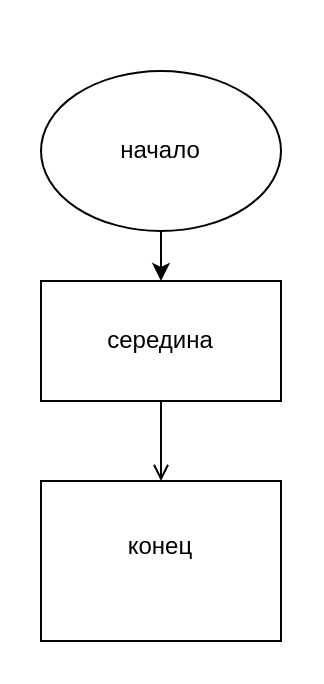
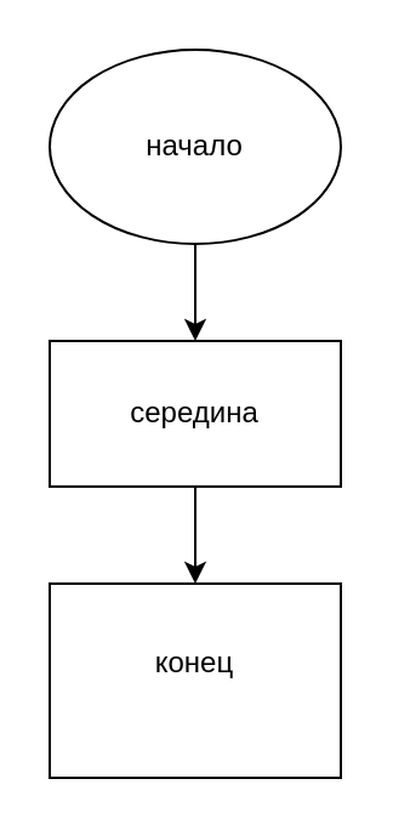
  <mxCell id="0" />
  <mxCell id="1" parent="0" />
  <mxCell id="2" style="edgeStyle=orthogonalEdgeStyle;rounded=0;orthogonalLoop=1;jettySize=auto;html=1;exitX=0.5;exitY=1;exitDx=0;exitDy=0;entryX=0.5;entryY=0;entryDx=0;entryDy=0;" edge="1" parent="1" source="3" target="5"><mxGeometry relative="1" as="geometry" /></mxCell>
- <mxCell id="3" value="начало" style="ellipse;whiteSpace=wrap;html=1;" vertex="1" parent="1"><mxGeometry x="20" y="35" width="120" height="80" as="geometry" /></mxCell>
- <mxCell id="4" value="" style="edgeStyle=orthogonalEdgeStyle;rounded=0;orthogonalLoop=1;jettySize=auto;html=1;endArrow=open;" edge="1" parent="1" source="5" target="6"><mxGeometry relative="1" as="geometry" /></mxCell>
+ <mxCell id="3" value="начало" style="ellipse;whiteSpace=wrap;html=1;" vertex="1" parent="1"><mxGeometry x="20" y="20" width="120" height="80" as="geometry" /></mxCell>
+ <mxCell id="4" value="" style="edgeStyle=orthogonalEdgeStyle;rounded=0;orthogonalLoop=1;jettySize=auto;html=1;" edge="1" parent="1" source="5" target="6"><mxGeometry relative="1" as="geometry" /></mxCell>
  <mxCell id="5" value="середина" style="rounded=0;whiteSpace=wrap;html=1;" vertex="1" parent="1"><mxGeometry x="20" y="140" width="120" height="60" as="geometry" /></mxCell>
  <mxCell id="6" value="конец&lt;div&gt;&lt;br&gt;&lt;/div&gt;" style="whiteSpace=wrap;html=1;rounded=0;" vertex="1" parent="1"><mxGeometry x="20" y="240" width="120" height="80" as="geometry" /></mxCell>
